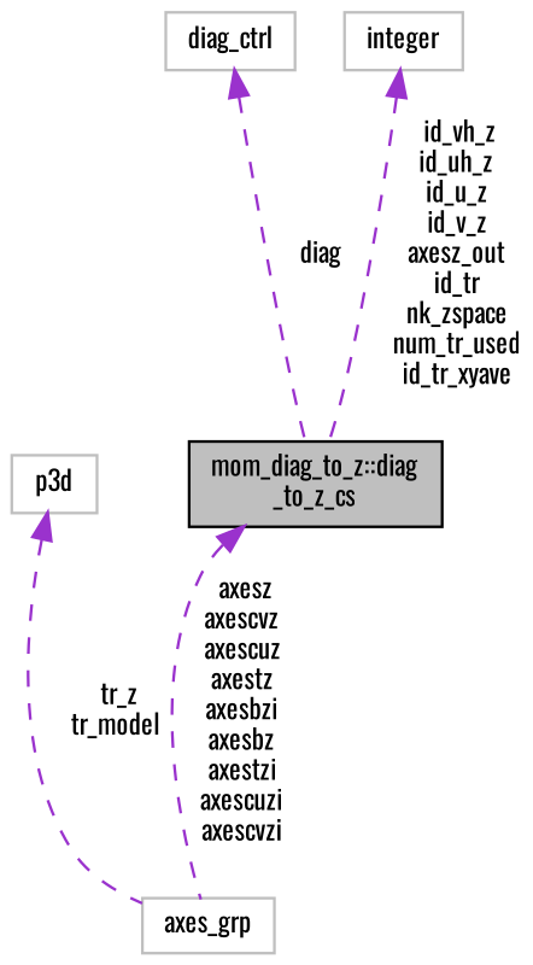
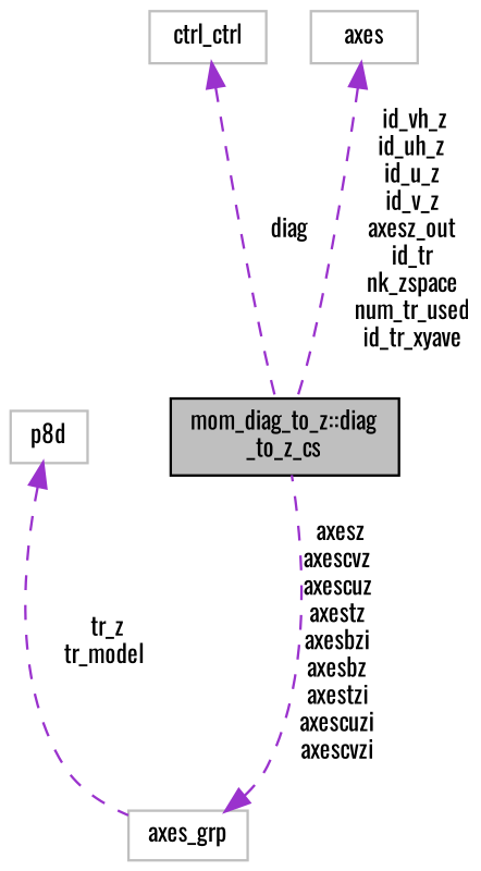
  digraph {
    fontname=Oswald
    node [color=grey75 fillcolor=white fontname=Oswald fontsize=10 shape=record style=filled]
    edge [color=darkorchid3 dir=back fontname=Oswald fontsize=10 labelfontname=Helvetica labelfontsize=10 style=dashed]
    n1 [color=black fillcolor=grey75 fontcolor=black height=0.2 label="mom_diag_to_z::diag\l_to_z_cs" width=0.4]
-   n2 [height=0.2 label=p3d width=0.4]
+   n2 [height=0.2 label=p8d width=0.4]
    n3 [height=0.2 label=axes_grp width=0.4]
-   n4 [height=0.2 label=diag_ctrl width=0.4]
-   n5 [height=0.2 label=integer width=0.4]
+   n4 [height=0.2 label=ctrl_ctrl width=0.4]
+   n5 [height=0.2 label=axes width=0.4]
    n2 -> n3 [label=" tr_z\ntr_model"]
-   n1 -> n3 [label=" axesz\naxescvz\naxescuz\naxestz\naxesbzi\naxesbz\naxestzi\naxescuzi\naxescvzi"]
+   n3 -> n1 [label=" axesz\naxescvz\naxescuz\naxestz\naxesbzi\naxesbz\naxestzi\naxescuzi\naxescvzi"]
    n4 -> n1 [label=" diag"]
    n5 -> n1 [label=" id_vh_z\nid_uh_z\nid_u_z\nid_v_z\naxesz_out\nid_tr\nnk_zspace\nnum_tr_used\nid_tr_xyave"]
  }
